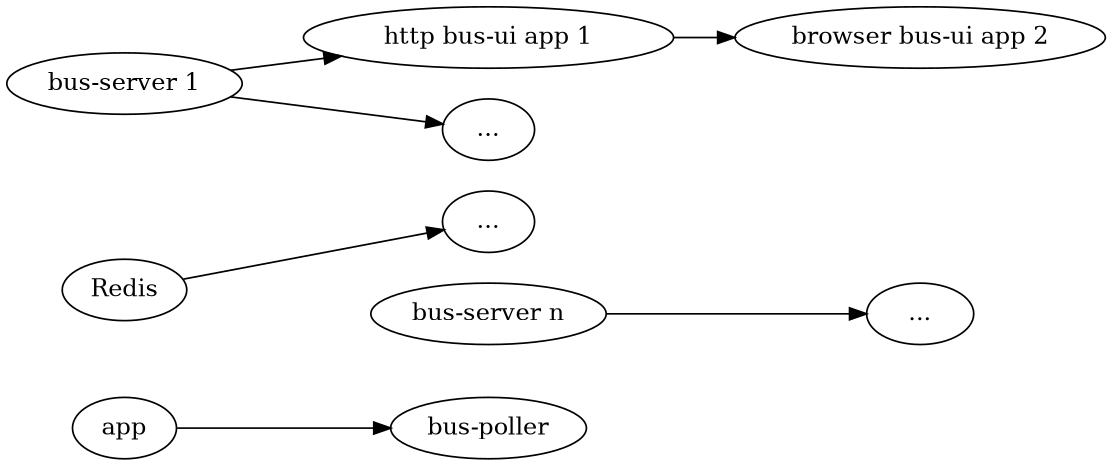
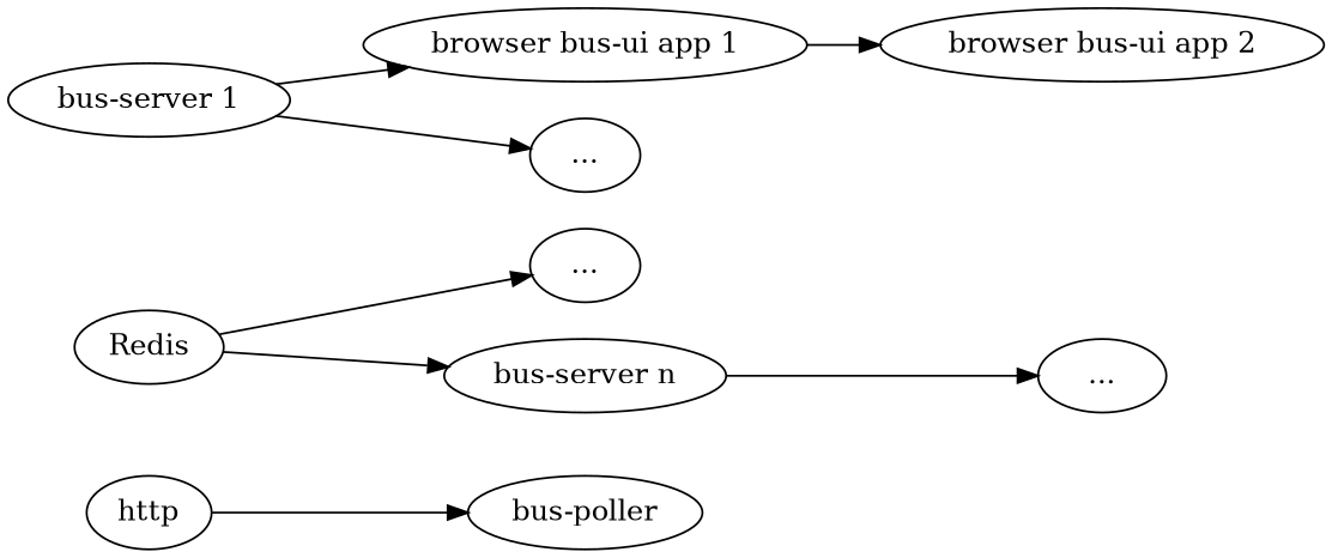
  digraph {
    rankdir=LR
-   http [label=app]
+   http
    "bus-poller"
    Redis
    "..."
    "bus-server n"
    "bus-server 1"
-   "browser bus-ui app 1" [label="http bus-ui app 1"]
+   "browser bus-ui app 1"
    " ... "
    "  ...  "
    "browser bus-ui app 2"
    http -> "bus-poller"
    Redis -> "..."
+   Redis -> "bus-server n"
    "bus-server n" -> "  ...  "
    "bus-server 1" -> "browser bus-ui app 1"
    "bus-server 1" -> " ... "
    "browser bus-ui app 1" -> "browser bus-ui app 2"
  }
